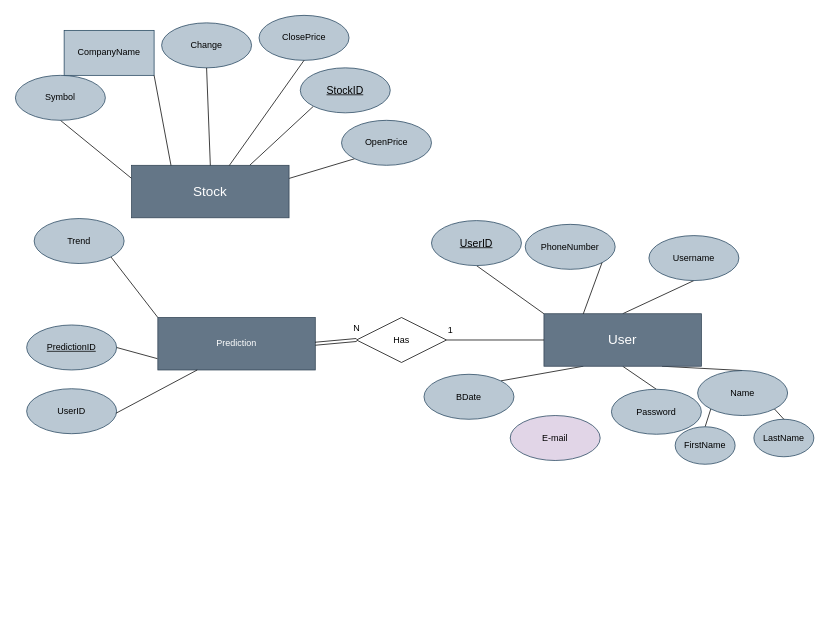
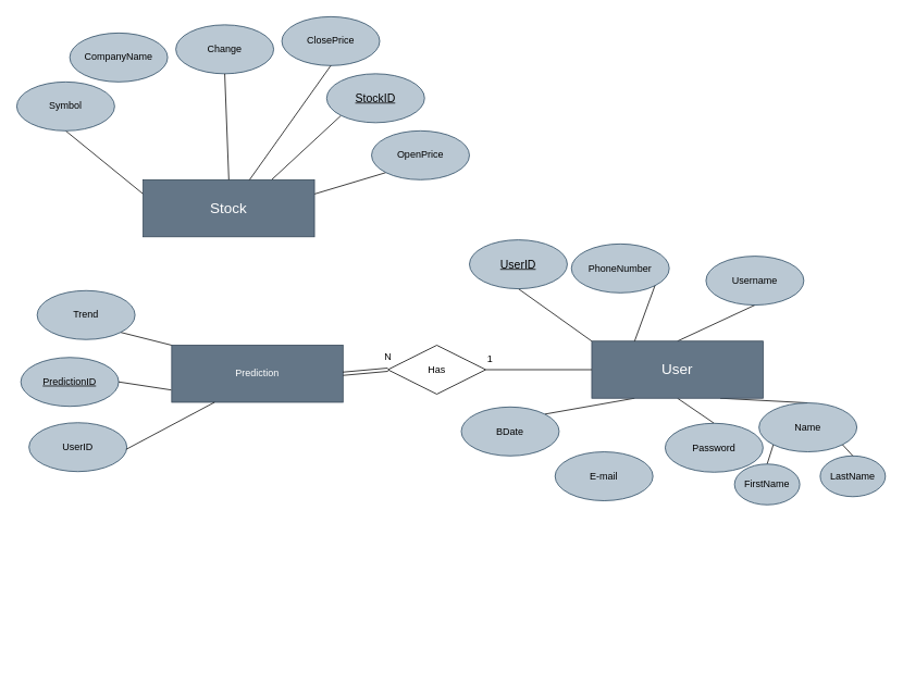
  <mxCell id="0" />
  <mxCell id="1" parent="0" />
  <mxCell id="2" style="rounded=0;orthogonalLoop=1;jettySize=auto;html=1;exitX=0;exitY=0.25;exitDx=0;exitDy=0;entryX=0.5;entryY=1;entryDx=0;entryDy=0;endArrow=none;endFill=0;" parent="1" source="5" target="30" edge="1"><mxGeometry relative="1" as="geometry" /></mxCell>
  <mxCell id="3" style="rounded=0;orthogonalLoop=1;jettySize=auto;html=1;exitX=0.75;exitY=0;exitDx=0;exitDy=0;entryX=0;entryY=1;entryDx=0;entryDy=0;endArrow=none;endFill=0;" parent="1" source="5" target="31" edge="1"><mxGeometry relative="1" as="geometry" /></mxCell>
  <mxCell id="4" style="rounded=0;orthogonalLoop=1;jettySize=auto;html=1;exitX=1;exitY=0.25;exitDx=0;exitDy=0;entryX=0;entryY=1;entryDx=0;entryDy=0;startArrow=none;startFill=0;endArrow=none;endFill=0;" parent="1" source="5" target="32" edge="1"><mxGeometry relative="1" as="geometry" /></mxCell>
  <mxCell id="5" value="&lt;font style=&quot;font-size: 18px;&quot;&gt;Stock&lt;/font&gt;" style="whiteSpace=wrap;html=1;align=center;fillColor=#647687;fontColor=#ffffff;strokeColor=#314354;" parent="1" vertex="1"><mxGeometry x="175" y="220" width="210" height="70" as="geometry" /></mxCell>
  <mxCell id="6" style="rounded=0;orthogonalLoop=1;jettySize=auto;html=1;exitX=0;exitY=0;exitDx=0;exitDy=0;entryX=0.5;entryY=1;entryDx=0;entryDy=0;endArrow=none;endFill=0;" parent="1" source="11" target="20" edge="1"><mxGeometry relative="1" as="geometry" /></mxCell>
  <mxCell id="7" style="rounded=0;orthogonalLoop=1;jettySize=auto;html=1;exitX=0.5;exitY=1;exitDx=0;exitDy=0;entryX=0.5;entryY=0;entryDx=0;entryDy=0;endArrow=none;endFill=0;" parent="1" source="11" target="22" edge="1"><mxGeometry relative="1" as="geometry"><mxPoint x="825" y="608.75" as="sourcePoint" /></mxGeometry></mxCell>
  <mxCell id="8" style="rounded=0;orthogonalLoop=1;jettySize=auto;html=1;exitX=0.75;exitY=1;exitDx=0;exitDy=0;entryX=0.5;entryY=0;entryDx=0;entryDy=0;endArrow=none;endFill=0;" parent="1" source="11" target="23" edge="1"><mxGeometry relative="1" as="geometry"><mxPoint x="877.5" y="608.75" as="sourcePoint" /></mxGeometry></mxCell>
  <mxCell id="9" style="rounded=0;orthogonalLoop=1;jettySize=auto;html=1;exitX=0.25;exitY=1;exitDx=0;exitDy=0;entryX=1;entryY=0;entryDx=0;entryDy=0;endArrow=none;endFill=0;" parent="1" source="11" target="28" edge="1"><mxGeometry relative="1" as="geometry"><mxPoint x="487.5" y="463.75" as="sourcePoint" /></mxGeometry></mxCell>
  <mxCell id="10" style="rounded=0;orthogonalLoop=1;jettySize=auto;html=1;exitX=0.5;exitY=0;exitDx=0;exitDy=0;entryX=0.5;entryY=1;entryDx=0;entryDy=0;endArrow=none;endFill=0;" parent="1" source="11" target="34" edge="1"><mxGeometry relative="1" as="geometry" /></mxCell>
  <mxCell id="11" value="&lt;font style=&quot;font-size: 18px;&quot;&gt;User&lt;/font&gt;" style="whiteSpace=wrap;html=1;align=center;fillColor=#647687;fontColor=#ffffff;strokeColor=#314354;" parent="1" vertex="1"><mxGeometry x="725" y="418" width="210" height="70" as="geometry" /></mxCell>
  <mxCell id="12" style="rounded=0;orthogonalLoop=1;jettySize=auto;html=1;exitX=0.25;exitY=1;exitDx=0;exitDy=0;entryX=0.5;entryY=0;entryDx=0;entryDy=0;endArrow=none;endFill=0;" parent="1" edge="1"><mxGeometry relative="1" as="geometry"><mxPoint x="637.5" y="190" as="sourcePoint" /></mxGeometry></mxCell>
  <mxCell id="13" style="rounded=0;orthogonalLoop=1;jettySize=auto;html=1;exitX=0;exitY=0.5;exitDx=0;exitDy=0;entryX=1;entryY=0;entryDx=0;entryDy=0;endArrow=none;endFill=0;" parent="1" edge="1"><mxGeometry relative="1" as="geometry"><mxPoint x="585" y="155" as="sourcePoint" /></mxGeometry></mxCell>
  <mxCell id="14" style="rounded=0;orthogonalLoop=1;jettySize=auto;html=1;exitX=0;exitY=0.25;exitDx=0;exitDy=0;entryX=1;entryY=0.5;entryDx=0;entryDy=0;endArrow=none;endFill=0;" parent="1" edge="1"><mxGeometry relative="1" as="geometry"><mxPoint x="585" y="137.5" as="sourcePoint" /></mxGeometry></mxCell>
  <mxCell id="15" style="rounded=0;orthogonalLoop=1;jettySize=auto;html=1;exitX=0;exitY=0;exitDx=0;exitDy=0;entryX=1;entryY=1;entryDx=0;entryDy=0;endArrow=none;endFill=0;" parent="1" edge="1"><mxGeometry relative="1" as="geometry"><mxPoint x="585" y="120" as="sourcePoint" /></mxGeometry></mxCell>
  <mxCell id="16" style="rounded=0;orthogonalLoop=1;jettySize=auto;html=1;exitX=0.25;exitY=0;exitDx=0;exitDy=0;entryX=0.5;entryY=1;entryDx=0;entryDy=0;endArrow=none;endFill=0;" parent="1" edge="1"><mxGeometry relative="1" as="geometry"><mxPoint x="637.5" y="120" as="sourcePoint" /></mxGeometry></mxCell>
  <mxCell id="17" style="rounded=0;orthogonalLoop=1;jettySize=auto;html=1;exitX=0.5;exitY=0;exitDx=0;exitDy=0;entryX=0.5;entryY=1;entryDx=0;entryDy=0;endArrow=none;endFill=0;" parent="1" edge="1"><mxGeometry relative="1" as="geometry"><mxPoint x="690" y="120" as="sourcePoint" /></mxGeometry></mxCell>
  <mxCell id="18" style="rounded=0;orthogonalLoop=1;jettySize=auto;html=1;exitX=0.5;exitY=0;exitDx=0;exitDy=0;endArrow=none;endFill=0;entryX=0;entryY=1;entryDx=0;entryDy=0;" parent="1" source="24" target="23" edge="1"><mxGeometry relative="1" as="geometry"><mxPoint x="935" y="627.69" as="targetPoint" /><mxPoint x="962.265" y="676.632" as="sourcePoint" /></mxGeometry></mxCell>
  <mxCell id="19" value="PhoneNumber" style="ellipse;whiteSpace=wrap;html=1;align=center;strokeColor=#23445d;fillColor=#bac8d3;" parent="1" vertex="1"><mxGeometry x="700" y="298.75" width="120" height="60" as="geometry" /></mxCell>
  <mxCell id="20" value="&lt;font style=&quot;font-size: 14px;&quot;&gt;&lt;u&gt;UserID&lt;/u&gt;&lt;/font&gt;" style="ellipse;whiteSpace=wrap;html=1;align=center;strokeColor=#23445d;fillColor=#bac8d3;" parent="1" vertex="1"><mxGeometry x="575" y="293.75" width="120" height="60" as="geometry" /></mxCell>
- <mxCell id="21" value="E-mail" style="ellipse;whiteSpace=wrap;html=1;align=center;fillColor=#e1d5e7;strokeColor=#23445d;" parent="1" vertex="1"><mxGeometry x="680" y="553.75" width="120" height="60" as="geometry" /></mxCell>
+ <mxCell id="21" value="E-mail" style="ellipse;whiteSpace=wrap;html=1;align=center;fillColor=#bac8d3;strokeColor=#23445d;" parent="1" vertex="1"><mxGeometry x="680" y="553.75" width="120" height="60" as="geometry" /></mxCell>
  <mxCell id="22" value="Password" style="ellipse;whiteSpace=wrap;html=1;align=center;fillColor=#bac8d3;strokeColor=#23445d;" parent="1" vertex="1"><mxGeometry x="815" y="518.75" width="120" height="60" as="geometry" /></mxCell>
  <mxCell id="23" value="Name" style="ellipse;whiteSpace=wrap;html=1;align=center;strokeColor=#23445d;fillColor=#bac8d3;" parent="1" vertex="1"><mxGeometry x="930" y="493.75" width="120" height="60" as="geometry" /></mxCell>
  <mxCell id="24" value="FirstName" style="ellipse;whiteSpace=wrap;html=1;align=center;strokeColor=#23445d;fillColor=#bac8d3;" parent="1" vertex="1"><mxGeometry x="900" y="568.75" width="80" height="50" as="geometry" /></mxCell>
  <mxCell id="25" value="LastName" style="ellipse;whiteSpace=wrap;html=1;align=center;strokeColor=#23445d;fillColor=#bac8d3;" parent="1" vertex="1"><mxGeometry x="1005" y="558.75" width="80" height="50" as="geometry" /></mxCell>
  <mxCell id="26" style="rounded=0;orthogonalLoop=1;jettySize=auto;html=1;exitX=1;exitY=1;exitDx=0;exitDy=0;endArrow=none;endFill=0;entryX=0.5;entryY=0;entryDx=0;entryDy=0;" parent="1" source="23" target="25" edge="1"><mxGeometry relative="1" as="geometry"><mxPoint x="995" y="618.69" as="targetPoint" /><mxPoint x="1007.735" y="558.748" as="sourcePoint" /></mxGeometry></mxCell>
  <mxCell id="27" style="rounded=0;orthogonalLoop=1;jettySize=auto;html=1;exitX=0.25;exitY=0;exitDx=0;exitDy=0;entryX=1;entryY=1;entryDx=0;entryDy=0;endArrow=none;endFill=0;" parent="1" source="11" target="19" edge="1"><mxGeometry relative="1" as="geometry" /></mxCell>
  <mxCell id="28" value="BDate" style="ellipse;whiteSpace=wrap;html=1;align=center;fillColor=#bac8d3;strokeColor=#23445d;" parent="1" vertex="1"><mxGeometry x="565" y="498.75" width="120" height="60" as="geometry" /></mxCell>
- <mxCell id="29" value="CompanyName" style="whiteSpace=wrap;html=1;align=center;fillColor=#bac8d3;strokeColor=#23445d;rounded=0;" parent="1" vertex="1"><mxGeometry x="85" width="120" height="60" as="geometry" y="40" /></mxCell>
+ <mxCell id="29" value="CompanyName" style="ellipse;whiteSpace=wrap;html=1;align=center;fillColor=#bac8d3;strokeColor=#23445d;" parent="1" vertex="1"><mxGeometry x="85" width="120" height="60" as="geometry" y="40" /></mxCell>
  <mxCell id="30" value="Symbol" style="ellipse;whiteSpace=wrap;html=1;align=center;fillColor=#bac8d3;strokeColor=#23445d;" parent="1" vertex="1"><mxGeometry x="20" y="100" width="120" height="60" as="geometry" /></mxCell>
  <mxCell id="31" value="&lt;font style=&quot;font-size: 14px;&quot;&gt;&lt;u&gt;StockID&lt;/u&gt;&lt;/font&gt;" style="ellipse;whiteSpace=wrap;html=1;align=center;fillColor=#bac8d3;strokeColor=#23445d;" parent="1" vertex="1"><mxGeometry x="400" y="90" width="120" height="60" as="geometry" /></mxCell>
  <mxCell id="32" value="OpenPrice" style="ellipse;whiteSpace=wrap;html=1;align=center;fillColor=#bac8d3;strokeColor=#23445d;" parent="1" vertex="1"><mxGeometry x="455" y="160" width="120" height="60" as="geometry" /></mxCell>
- <mxCell id="33" style="rounded=0;orthogonalLoop=1;jettySize=auto;html=1;exitX=0.25;exitY=0;exitDx=0;exitDy=0;entryX=1;entryY=1;entryDx=0;entryDy=0;endArrow=none;endFill=0;" parent="1" source="5" target="29" edge="1"><mxGeometry relative="1" as="geometry" /></mxCell>
  <mxCell id="34" value="Username" style="ellipse;whiteSpace=wrap;html=1;align=center;strokeColor=#23445d;fillColor=#bac8d3;" parent="1" vertex="1"><mxGeometry x="865" y="313.75" width="120" height="60" as="geometry" /></mxCell>
  <mxCell id="35" value="ClosePrice" style="ellipse;whiteSpace=wrap;html=1;align=center;fillColor=#bac8d3;strokeColor=#23445d;" parent="1" vertex="1"><mxGeometry x="345" y="20" width="120" height="60" as="geometry" /></mxCell>
  <mxCell id="36" style="rounded=0;orthogonalLoop=1;jettySize=auto;html=1;exitX=0.5;exitY=1;exitDx=0;exitDy=0;entryX=0.621;entryY=0.001;entryDx=0;entryDy=0;entryPerimeter=0;endArrow=none;endFill=0;" parent="1" source="35" target="5" edge="1"><mxGeometry relative="1" as="geometry" /></mxCell>
  <mxCell id="37" value="Change" style="ellipse;whiteSpace=wrap;html=1;align=center;fillColor=#bac8d3;strokeColor=#23445d;" parent="1" vertex="1"><mxGeometry x="215" y="30" width="120" height="60" as="geometry" /></mxCell>
  <mxCell id="38" style="rounded=0;orthogonalLoop=1;jettySize=auto;html=1;exitX=0.5;exitY=0;exitDx=0;exitDy=0;entryX=0.5;entryY=1;entryDx=0;entryDy=0;endArrow=none;endFill=0;" parent="1" source="5" target="37" edge="1"><mxGeometry relative="1" as="geometry" /></mxCell>
  <mxCell id="39" style="rounded=0;orthogonalLoop=1;jettySize=auto;html=1;exitX=0;exitY=0;exitDx=0;exitDy=0;entryX=1;entryY=1;entryDx=0;entryDy=0;endArrow=none;endFill=0;" parent="1" source="40" target="41" edge="1"><mxGeometry relative="1" as="geometry" /></mxCell>
  <mxCell id="40" value="Prediction" style="whiteSpace=wrap;html=1;align=center;fillColor=#647687;fontColor=#ffffff;strokeColor=#314354;" parent="1" vertex="1"><mxGeometry x="210" y="423" width="210" height="70" as="geometry" /></mxCell>
- <mxCell id="41" value="Trend" style="ellipse;whiteSpace=wrap;html=1;align=center;fillColor=#bac8d3;strokeColor=#23445d;" parent="1" vertex="1"><mxGeometry x="45" y="291" width="120" height="60" as="geometry" /></mxCell>
- <mxCell id="42" value="&lt;u&gt;PredictionID&lt;/u&gt;" style="ellipse;whiteSpace=wrap;html=1;align=center;fillColor=#bac8d3;strokeColor=#23445d;" parent="1" vertex="1"><mxGeometry x="35" y="433" width="120" height="60" as="geometry" /></mxCell>
+ <mxCell id="41" value="Trend" style="ellipse;whiteSpace=wrap;html=1;align=center;fillColor=#bac8d3;strokeColor=#23445d;" parent="1" vertex="1"><mxGeometry x="45" y="356" width="120" height="60" as="geometry" /></mxCell>
+ <mxCell id="42" value="&lt;u&gt;PredictionID&lt;/u&gt;" style="ellipse;whiteSpace=wrap;html=1;align=center;fillColor=#bac8d3;strokeColor=#23445d;" parent="1" vertex="1"><mxGeometry x="25" y="438" width="120" height="60" as="geometry" /></mxCell>
  <mxCell id="43" value="UserID" style="ellipse;whiteSpace=wrap;html=1;align=center;fillColor=#bac8d3;strokeColor=#23445d;" parent="1" vertex="1"><mxGeometry x="35" y="518" width="120" height="60" as="geometry" /></mxCell>
  <mxCell id="44" style="rounded=0;orthogonalLoop=1;jettySize=auto;html=1;exitX=0.25;exitY=1;exitDx=0;exitDy=0;entryX=0.995;entryY=0.543;entryDx=0;entryDy=0;entryPerimeter=0;endArrow=none;endFill=0;" parent="1" source="40" target="43" edge="1"><mxGeometry relative="1" as="geometry" /></mxCell>
  <mxCell id="45" style="rounded=0;orthogonalLoop=1;jettySize=auto;html=1;exitX=1;exitY=0.5;exitDx=0;exitDy=0;entryX=-0.003;entryY=0.784;entryDx=0;entryDy=0;entryPerimeter=0;endArrow=none;endFill=0;" parent="1" source="42" target="40" edge="1"><mxGeometry relative="1" as="geometry" /></mxCell>
  <mxCell id="46" style="rounded=0;orthogonalLoop=1;jettySize=auto;html=1;exitX=0.25;exitY=1;exitDx=0;exitDy=0;entryX=1;entryY=0.5;entryDx=0;entryDy=0;endArrow=none;endFill=0;" parent="1" edge="1"><mxGeometry relative="1" as="geometry"><mxPoint x="137.5" y="833" as="sourcePoint" /></mxGeometry></mxCell>
  <mxCell id="47" style="rounded=0;orthogonalLoop=1;jettySize=auto;html=1;exitX=0;exitY=0.5;exitDx=0;exitDy=0;entryX=1;entryY=0.5;entryDx=0;entryDy=0;endArrow=none;endFill=0;" parent="1" edge="1"><mxGeometry relative="1" as="geometry"><mxPoint x="85" y="798" as="sourcePoint" /></mxGeometry></mxCell>
  <mxCell id="48" style="rounded=0;orthogonalLoop=1;jettySize=auto;html=1;exitX=0.25;exitY=0;exitDx=0;exitDy=0;entryX=1;entryY=1;entryDx=0;entryDy=0;endArrow=none;endFill=0;" parent="1" edge="1"><mxGeometry relative="1" as="geometry"><mxPoint x="137.5" y="763" as="sourcePoint" /></mxGeometry></mxCell>
  <mxCell id="49" style="rounded=0;orthogonalLoop=1;jettySize=auto;html=1;exitX=0;exitY=0.5;exitDx=0;exitDy=0;shape=link;entryX=1;entryY=0.5;entryDx=0;entryDy=0;" parent="1" source="51" target="40" edge="1"><mxGeometry relative="1" as="geometry"><mxPoint x="405" y="453" as="targetPoint" /></mxGeometry></mxCell>
  <mxCell id="50" style="rounded=0;orthogonalLoop=1;jettySize=auto;html=1;exitX=1;exitY=0.5;exitDx=0;exitDy=0;entryX=0;entryY=0.5;entryDx=0;entryDy=0;endArrow=none;endFill=0;" parent="1" source="51" target="11" edge="1"><mxGeometry relative="1" as="geometry"><mxPoint x="728.57" y="452.97" as="targetPoint" /></mxGeometry></mxCell>
  <mxCell id="51" value="Has" style="shape=rhombus;perimeter=rhombusPerimeter;whiteSpace=wrap;html=1;align=center;" parent="1" vertex="1"><mxGeometry x="475" y="423" width="120" height="60" as="geometry" /></mxCell>
  <mxCell id="52" value="1" style="text;html=1;align=center;verticalAlign=middle;resizable=0;points=[];autosize=1;strokeColor=none;fillColor=none;" parent="1" vertex="1"><mxGeometry x="585" y="425" width="30" height="30" as="geometry" /></mxCell>
  <mxCell id="53" value="N" style="text;html=1;align=center;verticalAlign=middle;resizable=0;points=[];autosize=1;strokeColor=none;fillColor=none;" parent="1" vertex="1"><mxGeometry x="460" y="423" width="30" height="30" as="geometry" /></mxCell>
  <mxCell id="54" style="rounded=0;orthogonalLoop=1;jettySize=auto;html=1;exitX=0.5;exitY=1;exitDx=0;exitDy=0;entryX=0.5;entryY=0;entryDx=0;entryDy=0;endArrow=none;endFill=0;" parent="1" edge="1"><mxGeometry relative="1" as="geometry"><mxPoint x="190" y="833" as="sourcePoint" /></mxGeometry></mxCell>
